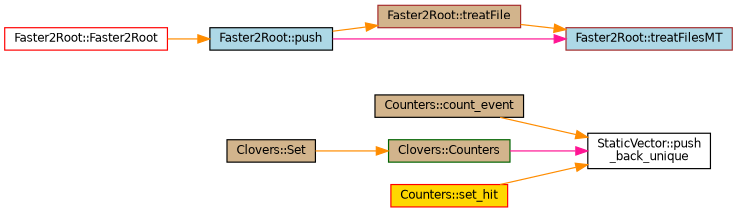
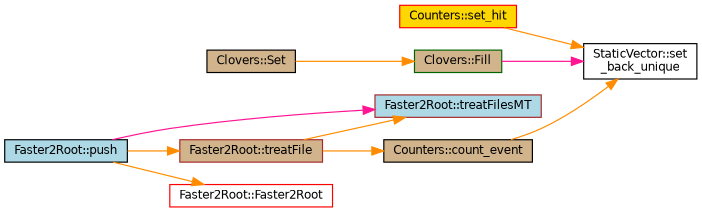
  digraph {
    rankdir=RL
    node [color=black fillcolor=tan fontname=Helvetica fontsize=10 shape=record style=filled]
    edge [color=darkorange dir=back fontname=Helvetica fontsize=10 labelfontname=Helvetica labelfontsize=10 style=solid]
-   n1 [fillcolor=white fontcolor=black height=0.2 label="StaticVector::push\l_back_unique" width=0.4]
+   n1 [fillcolor=white fontcolor=black height=0.2 label="StaticVector::set\l_back_unique" width=0.4]
    n2 [height=0.2 label="Counters::count_event" width=0.4]
-   n3 [color=darkgreen height=0.2 label="Clovers::Counters" width=0.4]
+   n3 [color=darkgreen height=0.2 label="Clovers::Fill" width=0.4]
    n4 [color=red fillcolor=gold height=0.2 label="Counters::set_hit" width=0.4]
    n5 [color=brown height=0.2 label="Faster2Root::treatFile" width=0.4]
    n6 [height=0.2 label="Clovers::Set" width=0.4]
    n7 [fillcolor=lightblue height=0.2 label="Faster2Root::push" width=0.4]
    n8 [color=red fillcolor=white height=0.2 label="Faster2Root::Faster2Root" width=0.4]
    n9 [color=brown fillcolor=lightblue height=0.2 label="Faster2Root::treatFilesMT" width=0.4]
    n1 -> n2
    n1 -> n3 [color=deeppink]
    n1 -> n4
+   n2 -> n5
    n3 -> n6
    n5 -> n7
-   n7 -> n8
+   n8 -> n7
    n9 -> n5
    n9 -> n7 [color=deeppink]
  }
